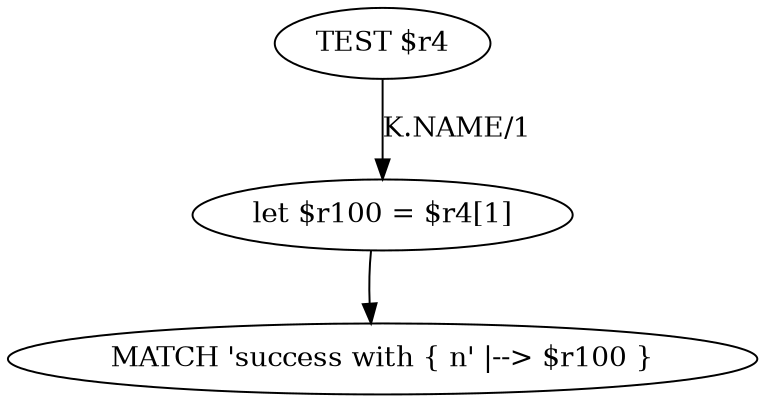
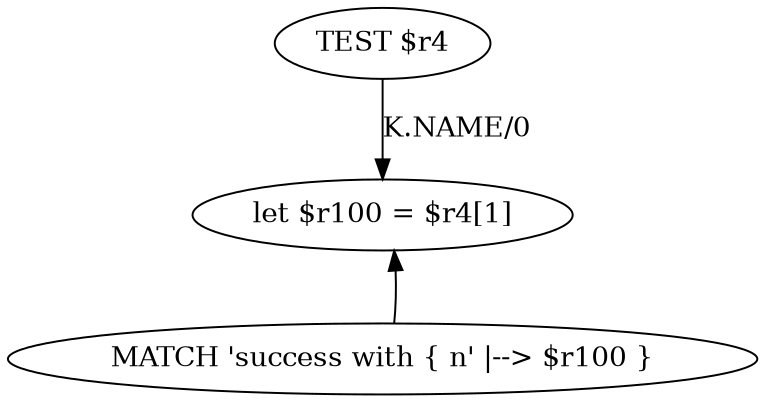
  digraph {
    n1 [label="TEST $r4"]
    n2 [label="let $r100 = $r4[1]"]
    n3 [label="MATCH 'success with { n' |--> $r100 }"]
-   n1 -> n2 [label="K.NAME/1"]
-   n2 -> n3
+   n1 -> n2 [label="K.NAME/0"]
+   n3 -> n2
  }
